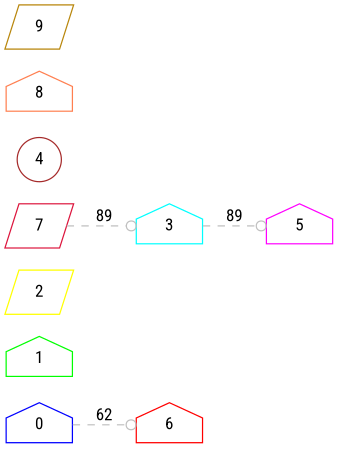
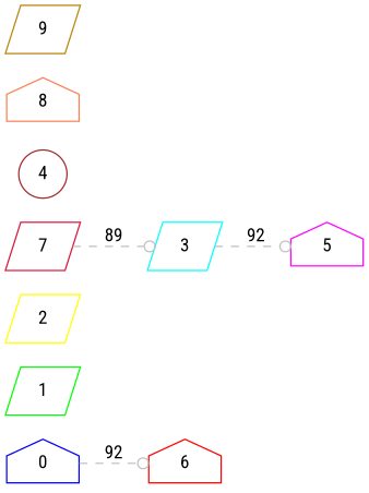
  digraph {
    fontname="Roboto Condensed"
    rankdir=LR
    ranksep=equally
    node [fontname="Roboto Condensed" shape=house]
    edge [arrowhead=odot color=grey fontname="Roboto Condensed" style=dashed]
    0 [color=blue]
    6 [color=red]
-   1 [color=green]
+   1 [color=green shape=parallelogram]
    2 [color=yellow shape=parallelogram]
-   3 [color=aqua]
+   3 [color=aqua shape=parallelogram]
    5 [color=magenta]
    4 [color=brown shape=circle]
    7 [color=crimson shape=parallelogram]
    8 [color=coral]
    9 [color=darkgoldenrod shape=parallelogram]
    subgraph sub_1 {
      rank=same
      0
    }
    subgraph sub_2 {
      rank=same
      6
    }
    subgraph sub_3 {
      rank=same
      1
    }
    subgraph sub_4 {
      rank=same
      2
    }
    subgraph sub_5 {
      rank=same
      3
    }
    subgraph sub_6 {
      rank=same
      5
    }
    subgraph sub_7 {
      rank=same
    }
    subgraph sub_8 {
      rank=same
      4
    }
    subgraph sub_9 {
      rank=same
      7
    }
    subgraph sub_10 {
      rank=same
    }
    subgraph sub_11 {
      rank=same
      8
    }
    subgraph sub_12 {
      rank=same
      9
    }
-   0 -> 6 [label=62]
-   3 -> 5 [label=89]
+   0 -> 6 [label=92]
+   3 -> 5 [label=92]
    7 -> 3 [label=89]
  }
